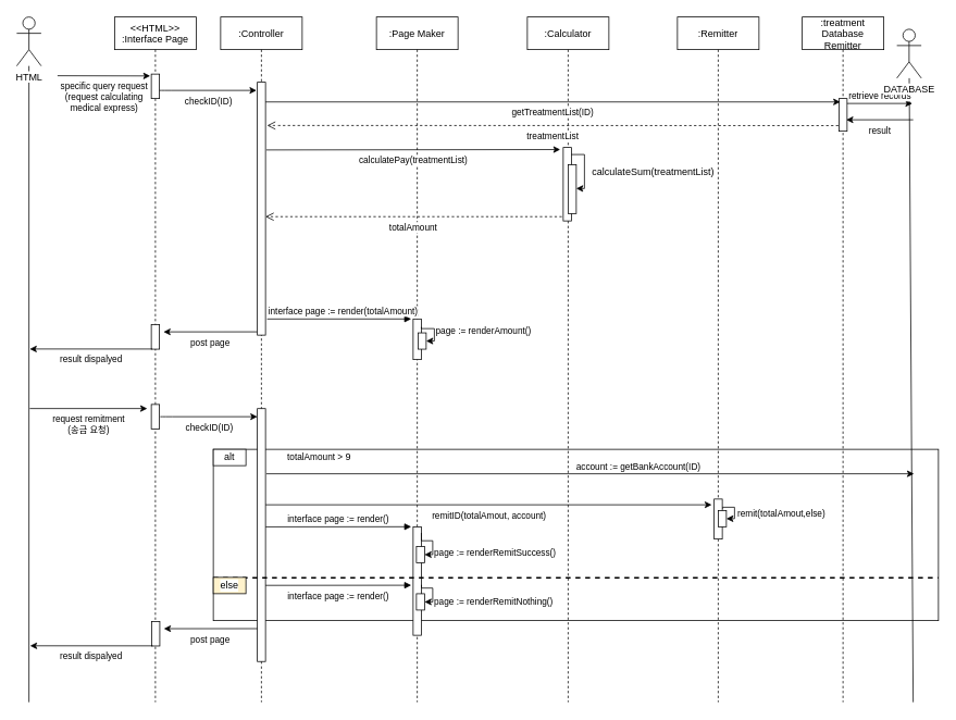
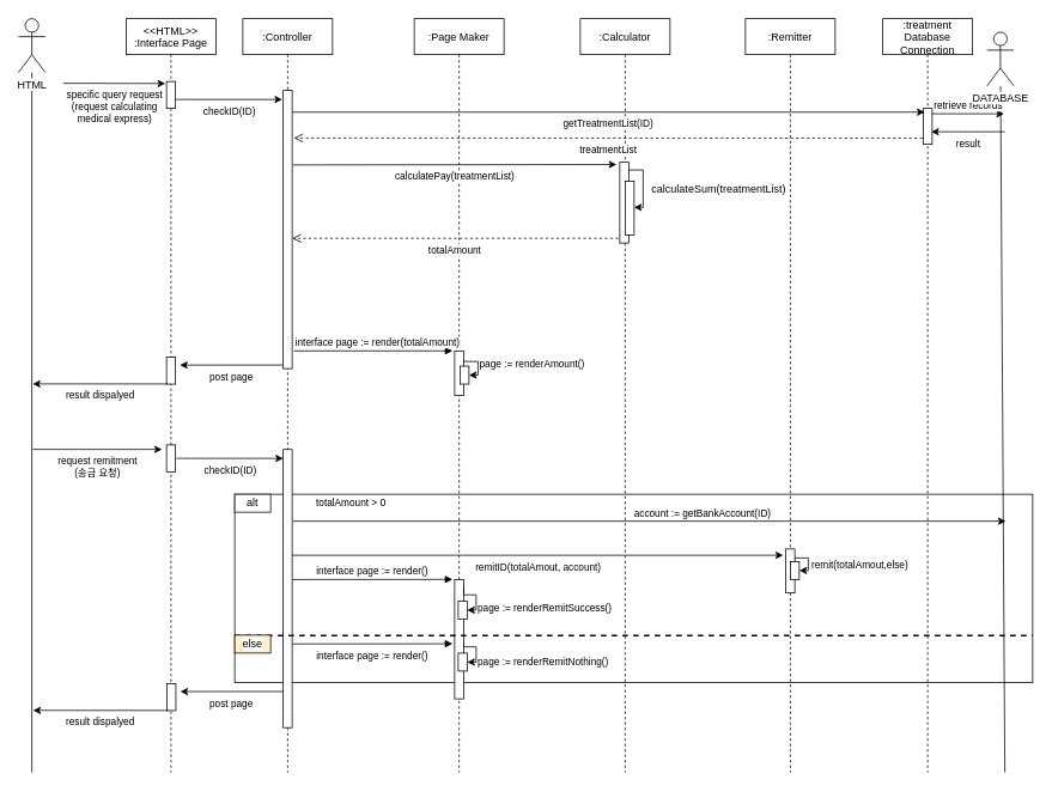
  <mxCell id="0" />
  <mxCell id="1" parent="0" />
  <mxCell id="2" value="" style="rounded=0;whiteSpace=wrap;html=1;labelBackgroundColor=#FFFFFF;" vertex="1" parent="1"><mxGeometry x="261" y="550" width="889" height="210" as="geometry" /></mxCell>
  <mxCell id="3" value="alt" style="rounded=0;whiteSpace=wrap;html=1;labelBackgroundColor=#FFFFFF;" vertex="1" parent="1"><mxGeometry x="261" y="550" width="40" height="20" as="geometry" /></mxCell>
- <mxCell id="4" value="&lt;span style=&quot;font-size: 11px ; background-color: rgb(255 , 255 , 255)&quot;&gt;totalAmount &amp;gt;&amp;nbsp;&lt;/span&gt;9" style="text;html=1;strokeColor=none;fillColor=none;align=center;verticalAlign=middle;whiteSpace=wrap;rounded=0;labelBackgroundColor=none;" vertex="1" parent="1"><mxGeometry x="341" y="550" width="100" height="20" as="geometry" /></mxCell>
+ <mxCell id="4" value="&lt;span style=&quot;font-size: 11px ; background-color: rgb(255 , 255 , 255)&quot;&gt;totalAmount &amp;gt;&amp;nbsp;&lt;/span&gt;0" style="text;html=1;strokeColor=none;fillColor=none;align=center;verticalAlign=middle;whiteSpace=wrap;rounded=0;labelBackgroundColor=none;" vertex="1" parent="1"><mxGeometry x="341" y="550" width="100" height="20" as="geometry" /></mxCell>
  <mxCell id="5" value="account := getBankAccount(ID)" style="endArrow=classic;html=1;labelBackgroundColor=#ffffff;verticalAlign=bottom;" edge="1" parent="1"><mxGeometry x="0.149" width="50" height="50" relative="1" as="geometry"><mxPoint x="326" y="580" as="sourcePoint" /><mxPoint x="1120" y="580" as="targetPoint" /><mxPoint as="offset" /></mxGeometry></mxCell>
- <mxCell id="6" value=":treatment &#10;Database&#10;Remitter" style="shape=umlLifeline;perimeter=lifelinePerimeter;container=1;collapsible=0;recursiveResize=0;rounded=0;shadow=0;strokeWidth=1;" vertex="1" parent="1"><mxGeometry x="983" y="20" width="100" height="840" as="geometry" /></mxCell>
+ <mxCell id="6" value=":treatment &#10;Database&#10;Connection" style="shape=umlLifeline;perimeter=lifelinePerimeter;container=1;collapsible=0;recursiveResize=0;rounded=0;shadow=0;strokeWidth=1;" vertex="1" parent="1"><mxGeometry x="983" y="20" width="100" height="840" as="geometry" /></mxCell>
  <mxCell id="7" value="" style="points=[];perimeter=orthogonalPerimeter;rounded=0;shadow=0;strokeWidth=1;verticalAlign=top;" vertex="1" parent="6"><mxGeometry x="45" y="100" width="10" height="40" as="geometry" /></mxCell>
  <mxCell id="8" value=":Remitter" style="shape=umlLifeline;perimeter=lifelinePerimeter;container=1;collapsible=0;recursiveResize=0;rounded=0;shadow=0;strokeWidth=1;" vertex="1" parent="1"><mxGeometry x="830" y="20" width="100" height="840" as="geometry" /></mxCell>
  <mxCell id="9" value="&lt;&lt;HTML&gt;&gt;&#10;:Interface Page" style="shape=umlLifeline;perimeter=lifelinePerimeter;container=1;collapsible=0;recursiveResize=0;rounded=0;shadow=0;strokeWidth=1;" vertex="1" parent="1"><mxGeometry x="140" y="20" width="100" height="840" as="geometry" /></mxCell>
  <mxCell id="10" value="" style="points=[];perimeter=orthogonalPerimeter;rounded=0;shadow=0;strokeWidth=1;verticalAlign=top;" vertex="1" parent="9"><mxGeometry x="45" y="70" width="10" height="30" as="geometry" /></mxCell>
  <mxCell id="11" value=":Controller" style="shape=umlLifeline;perimeter=lifelinePerimeter;container=1;collapsible=0;recursiveResize=0;rounded=0;shadow=0;strokeWidth=1;" vertex="1" parent="1"><mxGeometry x="270" y="20" width="100" height="840" as="geometry" /></mxCell>
  <mxCell id="12" value="" style="points=[];perimeter=orthogonalPerimeter;rounded=0;shadow=0;strokeWidth=1;labelBackgroundColor=#ffffff;labelBorderColor=none;" vertex="1" parent="11"><mxGeometry x="45" y="80" width="10" height="310" as="geometry" /></mxCell>
  <mxCell id="13" value=":Page Maker" style="shape=umlLifeline;perimeter=lifelinePerimeter;container=1;collapsible=0;recursiveResize=0;rounded=0;shadow=0;strokeWidth=1;" vertex="1" parent="1"><mxGeometry x="461" y="20" width="100" height="840" as="geometry" /></mxCell>
  <mxCell id="14" value="" style="points=[];perimeter=orthogonalPerimeter;rounded=0;shadow=0;strokeWidth=1;" vertex="1" parent="13"><mxGeometry x="45" y="625.06" width="10" height="132.94" as="geometry" /></mxCell>
  <mxCell id="15" value="" style="rounded=0;whiteSpace=wrap;html=1;labelBackgroundColor=#FFFFFF;" vertex="1" parent="13"><mxGeometry x="49" y="649.06" width="10" height="20" as="geometry" /></mxCell>
  <mxCell id="16" value="page := renderRemitSuccess()" style="endArrow=classic;html=1;exitX=1.007;exitY=0.199;exitDx=0;exitDy=0;startArrow=none;startFill=0;exitPerimeter=0;elbow=vertical;rounded=0;edgeStyle=orthogonalEdgeStyle;labelPosition=right;verticalLabelPosition=middle;align=left;verticalAlign=top;" edge="1" parent="13"><mxGeometry relative="1" as="geometry"><mxPoint x="55.07" y="632.515" as="sourcePoint" /><mxPoint x="59" y="659.06" as="targetPoint" /><Array as="points"><mxPoint x="69" y="642.06" /><mxPoint x="69" y="659.06" /><mxPoint x="59" y="659.06" /></Array></mxGeometry></mxCell>
  <mxCell id="17" value="interface page := render()" style="html=1;verticalAlign=bottom;endArrow=block;entryX=-0.231;entryY=-0.001;entryDx=0;entryDy=0;entryPerimeter=0;" edge="1" parent="13" target="14"><mxGeometry width="80" relative="1" as="geometry"><mxPoint x="-136" y="625.06" as="sourcePoint" /><mxPoint x="-1" y="605.06" as="targetPoint" /></mxGeometry></mxCell>
  <mxCell id="18" value="" style="rounded=0;whiteSpace=wrap;html=1;labelBackgroundColor=#FFFFFF;" vertex="1" parent="13"><mxGeometry x="49" y="707.06" width="10" height="20" as="geometry" /></mxCell>
  <mxCell id="19" value="page := renderRemitNothing()" style="endArrow=classic;html=1;exitX=1.019;exitY=0.61;exitDx=0;exitDy=0;startArrow=none;startFill=0;exitPerimeter=0;elbow=vertical;rounded=0;edgeStyle=orthogonalEdgeStyle;labelPosition=right;verticalLabelPosition=middle;align=left;verticalAlign=top;entryX=1;entryY=0.5;entryDx=0;entryDy=0;" edge="1" parent="13" target="18"><mxGeometry relative="1" as="geometry"><mxPoint x="55.19" y="696.153" as="sourcePoint" /><mxPoint x="53" y="717.06" as="targetPoint" /><Array as="points"><mxPoint x="69" y="700.06" /><mxPoint x="69" y="717.06" /></Array></mxGeometry></mxCell>
  <mxCell id="20" value="specific query request&lt;br&gt;(request calculating&lt;br&gt;medical express)" style="endArrow=classic;html=1;entryX=-0.133;entryY=0.076;entryDx=0;entryDy=0;entryPerimeter=0;verticalAlign=top;" edge="1" parent="1" target="10"><mxGeometry width="50" height="50" relative="1" as="geometry"><mxPoint x="70" y="92" as="sourcePoint" /><mxPoint x="450" y="200" as="targetPoint" /></mxGeometry></mxCell>
  <mxCell id="21" value="checkID(ID)" style="endArrow=classic;html=1;verticalAlign=top;" edge="1" parent="1" source="10"><mxGeometry width="50" height="50" relative="1" as="geometry"><mxPoint x="140" y="110" as="sourcePoint" /><mxPoint x="314" y="110" as="targetPoint" /><Array as="points"><mxPoint x="200" y="110" /></Array></mxGeometry></mxCell>
  <mxCell id="22" value="" style="endArrow=none;html=1;" edge="1" parent="1" target="25"><mxGeometry width="50" height="50" relative="1" as="geometry"><mxPoint x="1119" y="860" as="sourcePoint" /><mxPoint x="1114" y="130" as="targetPoint" /></mxGeometry></mxCell>
  <mxCell id="23" value="retrieve records" style="endArrow=classic;html=1;verticalAlign=bottom;" edge="1" parent="1" source="7"><mxGeometry width="50" height="50" relative="1" as="geometry"><mxPoint x="1040" y="126" as="sourcePoint" /><mxPoint x="1118" y="126" as="targetPoint" /></mxGeometry></mxCell>
  <mxCell id="24" value="result" style="endArrow=classic;html=1;verticalAlign=top;" edge="1" parent="1"><mxGeometry width="50" height="50" relative="1" as="geometry"><mxPoint x="1119" y="146" as="sourcePoint" /><mxPoint x="1037" y="146" as="targetPoint" /></mxGeometry></mxCell>
  <mxCell id="25" value="DATABASE" style="shape=umlActor;verticalLabelPosition=bottom;verticalAlign=top;outlineConnect=0;labelBackgroundColor=#FFFFFF;html=1;" vertex="1" parent="1"><mxGeometry x="1099" y="35" width="30" height="60" as="geometry" /></mxCell>
  <mxCell id="26" value="" style="points=[];perimeter=orthogonalPerimeter;rounded=0;shadow=0;strokeWidth=1;verticalAlign=top;" vertex="1" parent="1"><mxGeometry x="185" y="397.24" width="10" height="30" as="geometry" /></mxCell>
  <mxCell id="27" value="post page" style="endArrow=none;html=1;verticalAlign=top;startArrow=classic;startFill=1;endFill=0;entryX=-0.041;entryY=0.987;entryDx=0;entryDy=0;entryPerimeter=0;" edge="1" parent="1" target="12"><mxGeometry width="50" height="50" relative="1" as="geometry"><mxPoint x="200" y="406" as="sourcePoint" /><mxPoint x="304" y="475" as="targetPoint" /><Array as="points" /></mxGeometry></mxCell>
  <mxCell id="28" value="" style="endArrow=none;html=1;labelBackgroundColor=none;fontSize=9;strokeWidth=1;" edge="1" parent="1" target="29"><mxGeometry width="50" height="50" relative="1" as="geometry"><mxPoint x="35" y="860" as="sourcePoint" /><mxPoint x="50" y="170" as="targetPoint" /></mxGeometry></mxCell>
  <mxCell id="29" value="HTML" style="shape=umlActor;verticalLabelPosition=bottom;verticalAlign=top;html=1;outlineConnect=0;labelBackgroundColor=#ffffff;" vertex="1" parent="1"><mxGeometry x="20" y="20" width="30" height="60" as="geometry" /></mxCell>
  <mxCell id="30" value="result dispalyed" style="endArrow=none;html=1;verticalAlign=top;startArrow=classic;startFill=1;endFill=0;entryX=0.131;entryY=0.994;entryDx=0;entryDy=0;entryPerimeter=0;" edge="1" parent="1" target="26"><mxGeometry width="50" height="50" relative="1" as="geometry"><mxPoint x="36" y="427" as="sourcePoint" /><mxPoint x="314" y="485" as="targetPoint" /><Array as="points" /></mxGeometry></mxCell>
  <mxCell id="31" value=":Calculator" style="shape=umlLifeline;perimeter=lifelinePerimeter;container=1;collapsible=0;recursiveResize=0;rounded=0;shadow=0;strokeWidth=1;" vertex="1" parent="1"><mxGeometry x="646" y="20" width="100" height="840" as="geometry" /></mxCell>
  <mxCell id="32" value="getTreatmentList(ID)" style="endArrow=classic;html=1;entryX=0.16;entryY=0.104;entryDx=0;entryDy=0;entryPerimeter=0;verticalAlign=top;labelBackgroundColor=#FFFFFF;" edge="1" parent="1" source="12" target="7"><mxGeometry width="50" height="50" relative="1" as="geometry"><mxPoint x="330" y="124" as="sourcePoint" /><mxPoint x="400" y="180" as="targetPoint" /></mxGeometry></mxCell>
  <mxCell id="33" value="treatmentList" style="html=1;verticalAlign=top;endArrow=open;dashed=1;endSize=8;exitX=-0.069;exitY=0.829;exitDx=0;exitDy=0;exitPerimeter=0;" edge="1" parent="1" source="7"><mxGeometry relative="1" as="geometry"><mxPoint x="560" y="160" as="sourcePoint" /><mxPoint x="327" y="153" as="targetPoint" /><Array as="points"><mxPoint x="330" y="153" /></Array></mxGeometry></mxCell>
  <mxCell id="34" value="calculatePay(treatmentList)" style="endArrow=classic;html=1;labelBackgroundColor=#FFFFFF;verticalAlign=top;entryX=-0.367;entryY=0.028;entryDx=0;entryDy=0;entryPerimeter=0;" edge="1" parent="1" target="35"><mxGeometry width="50" height="50" relative="1" as="geometry"><mxPoint x="326" y="183" as="sourcePoint" /><mxPoint x="660" y="190" as="targetPoint" /></mxGeometry></mxCell>
  <mxCell id="35" value="" style="points=[];perimeter=orthogonalPerimeter;rounded=0;shadow=0;strokeWidth=1;labelBackgroundColor=#ffffff;labelBorderColor=none;" vertex="1" parent="1"><mxGeometry x="690" y="180" width="10" height="90" as="geometry" /></mxCell>
  <mxCell id="36" value="totalAmount" style="html=1;verticalAlign=top;endArrow=open;dashed=1;endSize=8;exitX=-0.167;exitY=0.942;exitDx=0;exitDy=0;exitPerimeter=0;" edge="1" parent="1" source="35" target="12"><mxGeometry relative="1" as="geometry"><mxPoint x="767.31" y="370.16" as="sourcePoint" /><mxPoint x="330" y="265" as="targetPoint" /><Array as="points" /></mxGeometry></mxCell>
  <mxCell id="37" value="" style="points=[];perimeter=orthogonalPerimeter;rounded=0;shadow=0;strokeWidth=1;labelBackgroundColor=#ffffff;labelBorderColor=none;" vertex="1" parent="1"><mxGeometry x="696" y="201" width="10" height="60" as="geometry" /></mxCell>
  <mxCell id="38" value="&#10;&#10;&lt;span style=&quot;color: rgb(0, 0, 0); font-family: helvetica; font-size: 12px; font-style: normal; font-weight: 400; letter-spacing: normal; text-align: center; text-indent: 0px; text-transform: none; word-spacing: 0px; display: inline; float: none;&quot;&gt;calculateSum(treatmentList)&lt;/span&gt;&#10;&#10;" style="endArrow=classic;html=1;labelBackgroundColor=none;entryX=0.993;entryY=0.488;entryDx=0;entryDy=0;entryPerimeter=0;exitX=0.98;exitY=0.096;exitDx=0;exitDy=0;exitPerimeter=0;edgeStyle=orthogonalEdgeStyle;rounded=0;" edge="1" parent="1" source="35" target="37"><mxGeometry x="0.106" y="84" width="50" height="50" relative="1" as="geometry"><mxPoint x="680" y="270" as="sourcePoint" /><mxPoint x="730" y="220" as="targetPoint" /><mxPoint as="offset" /></mxGeometry></mxCell>
  <mxCell id="39" value="" style="points=[];perimeter=orthogonalPerimeter;rounded=0;shadow=0;strokeWidth=1;" vertex="1" parent="1"><mxGeometry x="506" y="390.24" width="10" height="49.76" as="geometry" /></mxCell>
  <mxCell id="40" value="" style="rounded=0;whiteSpace=wrap;html=1;labelBackgroundColor=#FFFFFF;" vertex="1" parent="1"><mxGeometry x="512" y="407.24" width="10" height="20" as="geometry" /></mxCell>
  <mxCell id="41" value="page := renderAmount()" style="endArrow=classic;html=1;exitX=1.007;exitY=0.199;exitDx=0;exitDy=0;startArrow=none;startFill=0;exitPerimeter=0;elbow=vertical;rounded=0;edgeStyle=orthogonalEdgeStyle;labelPosition=right;verticalLabelPosition=middle;align=left;verticalAlign=top;entryX=1;entryY=0.5;entryDx=0;entryDy=0;" edge="1" parent="1" source="39" target="40"><mxGeometry x="0.019" y="-14" relative="1" as="geometry"><mxPoint x="-27" y="380.24" as="sourcePoint" /><mxPoint x="522" y="431.24" as="targetPoint" /><Array as="points"><mxPoint x="532" y="402" /><mxPoint x="532" y="417" /><mxPoint x="522" y="417" /></Array><mxPoint x="14" y="-14" as="offset" /></mxGeometry></mxCell>
  <mxCell id="42" value="interface page := render(totalAmount)" style="html=1;verticalAlign=bottom;endArrow=block;entryX=-0.231;entryY=-0.001;entryDx=0;entryDy=0;entryPerimeter=0;" edge="1" parent="1" target="39"><mxGeometry x="0.053" width="80" relative="1" as="geometry"><mxPoint x="327" y="390.24" as="sourcePoint" /><mxPoint x="462" y="370.24" as="targetPoint" /><mxPoint as="offset" /></mxGeometry></mxCell>
  <mxCell id="43" value="request remitment&lt;br&gt;(송금 요청)" style="endArrow=classic;html=1;verticalAlign=top;" edge="1" parent="1"><mxGeometry width="50" height="50" relative="1" as="geometry"><mxPoint x="36" y="500" as="sourcePoint" /><mxPoint x="180" y="500" as="targetPoint" /></mxGeometry></mxCell>
  <mxCell id="44" value="" style="points=[];perimeter=orthogonalPerimeter;rounded=0;shadow=0;strokeWidth=1;verticalAlign=top;" vertex="1" parent="1"><mxGeometry x="185" y="495" width="10" height="30" as="geometry" /></mxCell>
  <mxCell id="45" value="checkID(ID)" style="endArrow=classic;html=1;verticalAlign=top;" edge="1" parent="1"><mxGeometry width="50" height="50" relative="1" as="geometry"><mxPoint x="196" y="510" as="sourcePoint" /><mxPoint x="315" y="510" as="targetPoint" /><Array as="points"><mxPoint x="201" y="510" /></Array></mxGeometry></mxCell>
  <mxCell id="46" value="" style="points=[];perimeter=orthogonalPerimeter;rounded=0;shadow=0;strokeWidth=1;labelBackgroundColor=#ffffff;labelBorderColor=none;" vertex="1" parent="1"><mxGeometry x="315" y="500.12" width="10" height="310" as="geometry" /></mxCell>
  <mxCell id="47" value="remitID(totalAmout, account)" style="endArrow=classic;html=1;labelBackgroundColor=#FFFFFF;verticalAlign=top;" edge="1" parent="1"><mxGeometry width="50" height="50" relative="1" as="geometry"><mxPoint x="325" y="618" as="sourcePoint" /><mxPoint x="872" y="618" as="targetPoint" /></mxGeometry></mxCell>
  <mxCell id="48" value="" style="points=[];perimeter=orthogonalPerimeter;rounded=0;shadow=0;strokeWidth=1;verticalAlign=top;" vertex="1" parent="1"><mxGeometry x="185.41" y="761.12" width="10" height="30" as="geometry" /></mxCell>
  <mxCell id="49" value="post page" style="endArrow=none;html=1;verticalAlign=top;startArrow=classic;startFill=1;endFill=0;entryX=-0.041;entryY=0.987;entryDx=0;entryDy=0;entryPerimeter=0;" edge="1" parent="1"><mxGeometry width="50" height="50" relative="1" as="geometry"><mxPoint x="200.41" y="769.88" as="sourcePoint" /><mxPoint x="315" y="769.85" as="targetPoint" /><Array as="points" /></mxGeometry></mxCell>
  <mxCell id="50" value="result dispalyed" style="endArrow=none;html=1;verticalAlign=top;startArrow=classic;startFill=1;endFill=0;entryX=0.131;entryY=0.994;entryDx=0;entryDy=0;entryPerimeter=0;" edge="1" parent="1" target="48"><mxGeometry width="50" height="50" relative="1" as="geometry"><mxPoint x="36.41" y="790.88" as="sourcePoint" /><mxPoint x="314.41" y="848.88" as="targetPoint" /><Array as="points" /></mxGeometry></mxCell>
  <mxCell id="51" value="" style="endArrow=none;dashed=1;html=1;labelBackgroundColor=none;fontSize=9;strokeWidth=2;exitX=0;exitY=0.75;exitDx=0;exitDy=0;entryX=1;entryY=0.75;entryDx=0;entryDy=0;" edge="1" parent="1" source="2" target="2"><mxGeometry width="50" height="50" relative="1" as="geometry"><mxPoint x="260" y="721" as="sourcePoint" /><mxPoint x="331" y="510" as="targetPoint" /></mxGeometry></mxCell>
  <mxCell id="52" value="else" style="rounded=0;whiteSpace=wrap;html=1;labelBackgroundColor=#FFFFFF;fillColor=#fff2cc;" vertex="1" parent="1"><mxGeometry x="261" y="707" width="40" height="20" as="geometry" /></mxCell>
  <mxCell id="53" style="edgeStyle=orthogonalEdgeStyle;rounded=0;orthogonalLoop=1;jettySize=auto;html=1;exitX=1;exitY=0.25;exitDx=0;exitDy=0;entryX=1;entryY=0.5;entryDx=0;entryDy=0;" edge="1" parent="1" source="54" target="55"><mxGeometry relative="1" as="geometry"><Array as="points"><mxPoint x="900" y="621" /><mxPoint x="900" y="635" /></Array></mxGeometry></mxCell>
  <mxCell id="54" value="" style="rounded=0;whiteSpace=wrap;html=1;labelBackgroundColor=#FFFFFF;" vertex="1" parent="1"><mxGeometry x="875" y="611" width="10" height="49" as="geometry" /></mxCell>
  <mxCell id="55" value="" style="rounded=0;whiteSpace=wrap;html=1;labelBackgroundColor=#FFFFFF;" vertex="1" parent="1"><mxGeometry x="880" y="625" width="10" height="20" as="geometry" /></mxCell>
  <mxCell id="56" value="&lt;span style=&quot;color: rgb(0, 0, 0); font-family: helvetica; font-size: 11px; font-style: normal; font-weight: 400; letter-spacing: normal; text-align: center; text-indent: 0px; text-transform: none; word-spacing: 0px; background-color: rgb(255, 255, 255); display: inline; float: none;&quot;&gt;remit(totalAmout,else)&lt;/span&gt;" style="text;whiteSpace=wrap;html=1;" vertex="1" parent="1"><mxGeometry x="902" y="615" width="138" height="30" as="geometry" /></mxCell>
  <mxCell id="57" value="interface page := render()" style="html=1;verticalAlign=top;endArrow=block;entryX=-0.231;entryY=-0.001;entryDx=0;entryDy=0;entryPerimeter=0;" edge="1" parent="1"><mxGeometry width="80" relative="1" as="geometry"><mxPoint x="325" y="716.79" as="sourcePoint" /><mxPoint x="503.69" y="716.657" as="targetPoint" /></mxGeometry></mxCell>
